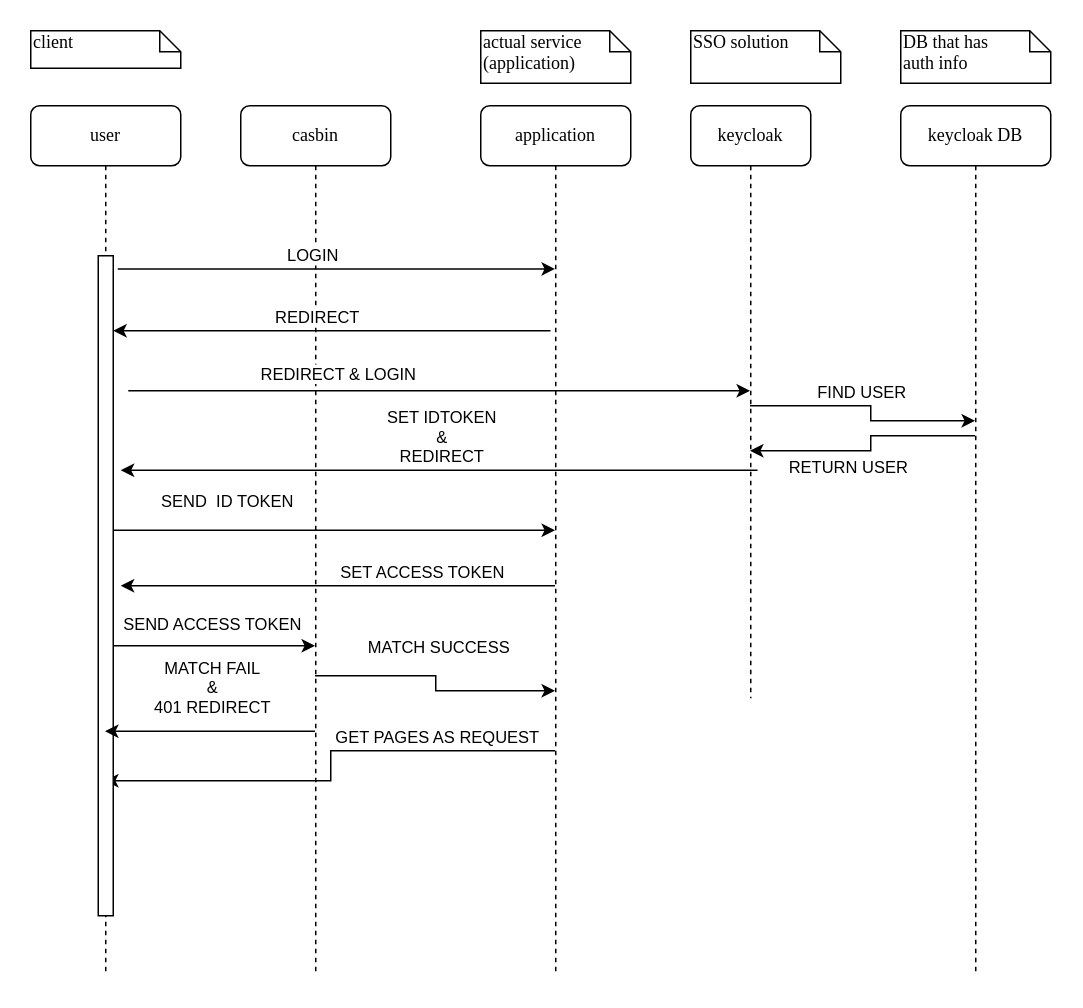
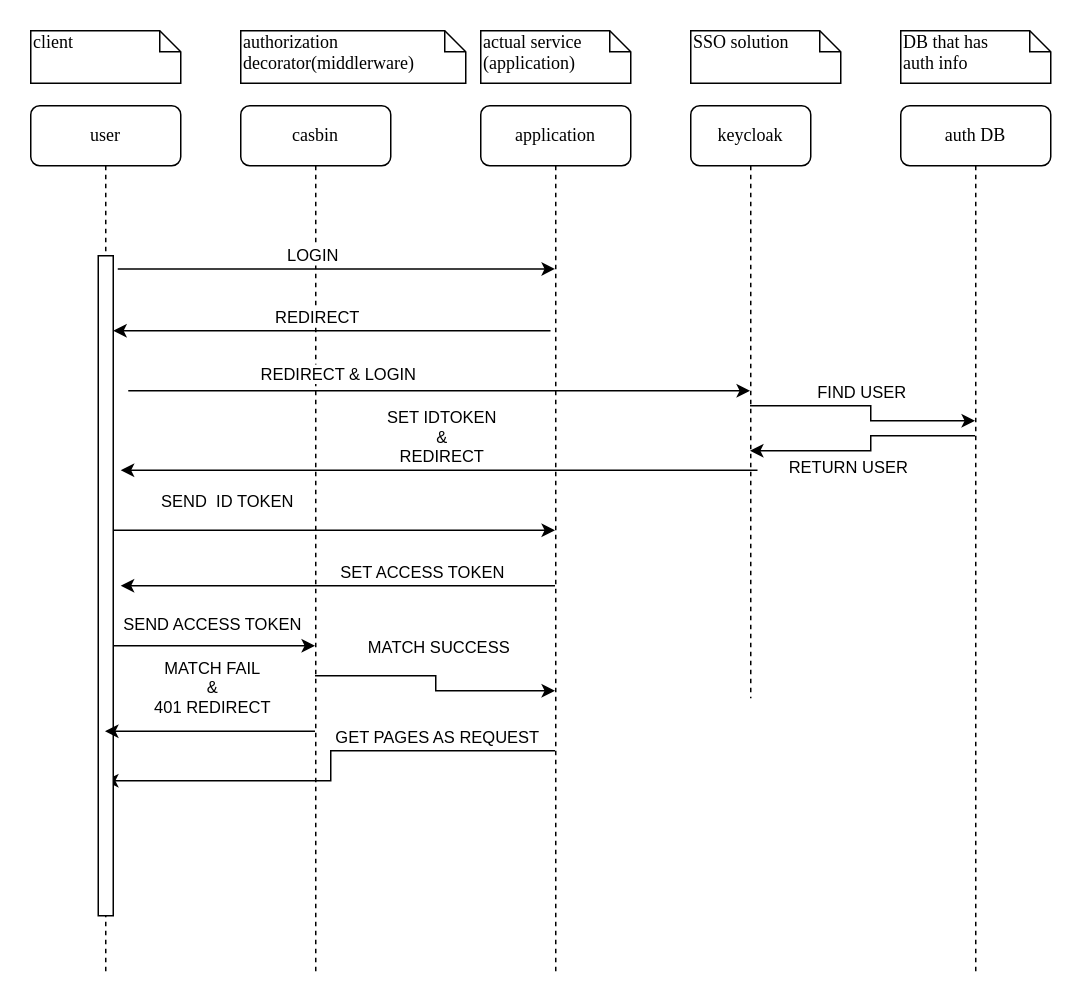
  <mxCell id="0" />
  <mxCell id="1" parent="0" />
  <mxCell id="2" style="edgeStyle=orthogonalEdgeStyle;rounded=0;orthogonalLoop=1;jettySize=auto;html=1;" parent="1" edge="1"><mxGeometry relative="1" as="geometry"><mxPoint x="209.5" y="450" as="sourcePoint" /><mxPoint x="369.5" y="460" as="targetPoint" /><Array as="points"><mxPoint x="290" y="450" /><mxPoint x="290" y="460" /></Array></mxGeometry></mxCell>
  <mxCell id="3" value="MATCH SUCCESS" style="edgeLabel;html=1;align=center;verticalAlign=middle;resizable=0;points=[];" parent="2" vertex="1" connectable="0"><mxGeometry x="-0.335" y="2" relative="1" as="geometry"><mxPoint x="25" y="-18" as="offset" /></mxGeometry></mxCell>
  <mxCell id="4" value="casbin" style="shape=umlLifeline;perimeter=lifelinePerimeter;whiteSpace=wrap;html=1;container=1;collapsible=0;recursiveResize=0;outlineConnect=0;rounded=1;shadow=0;comic=0;labelBackgroundColor=none;strokeWidth=1;fontFamily=Verdana;fontSize=12;align=center;" parent="1" vertex="1"><mxGeometry x="160" y="70" width="100" height="580" as="geometry" /></mxCell>
  <mxCell id="5" value="" style="edgeStyle=orthogonalEdgeStyle;rounded=0;orthogonalLoop=1;jettySize=auto;html=1;exitX=1.3;exitY=0.02;exitDx=0;exitDy=0;exitPerimeter=0;" parent="4" edge="1"><mxGeometry relative="1" as="geometry"><mxPoint x="206.5" y="150.0" as="sourcePoint" /><mxPoint x="-85" y="150.0" as="targetPoint" /><Array as="points"><mxPoint x="117" y="150.2" /><mxPoint x="117" y="150.2" /></Array></mxGeometry></mxCell>
  <mxCell id="6" value="REDIRECT" style="edgeLabel;html=1;align=center;verticalAlign=middle;resizable=0;points=[];" parent="5" vertex="1" connectable="0"><mxGeometry x="-0.164" y="1" relative="1" as="geometry"><mxPoint x="-34" y="-11" as="offset" /></mxGeometry></mxCell>
  <mxCell id="7" value="" style="edgeStyle=orthogonalEdgeStyle;rounded=0;orthogonalLoop=1;jettySize=auto;html=1;exitX=1.3;exitY=0.02;exitDx=0;exitDy=0;exitPerimeter=0;" parent="4" edge="1"><mxGeometry relative="1" as="geometry"><mxPoint x="-85" y="283" as="sourcePoint" /><mxPoint x="209.5" y="283" as="targetPoint" /><Array as="points"><mxPoint x="130" y="283" /><mxPoint x="130" y="283" /></Array></mxGeometry></mxCell>
  <mxCell id="8" value="SEND&amp;nbsp; ID TOKEN" style="edgeLabel;html=1;align=center;verticalAlign=middle;resizable=0;points=[];" parent="7" vertex="1" connectable="0"><mxGeometry x="-0.164" y="1" relative="1" as="geometry"><mxPoint x="-48" y="-19" as="offset" /></mxGeometry></mxCell>
  <mxCell id="9" value="" style="edgeStyle=orthogonalEdgeStyle;rounded=0;orthogonalLoop=1;jettySize=auto;html=1;exitX=1.3;exitY=0.02;exitDx=0;exitDy=0;exitPerimeter=0;" parent="4" edge="1"><mxGeometry relative="1" as="geometry"><mxPoint x="344.5" y="243" as="sourcePoint" /><mxPoint x="-80" y="243" as="targetPoint" /><Array as="points"><mxPoint x="225" y="243" /><mxPoint x="225" y="243" /></Array></mxGeometry></mxCell>
  <mxCell id="10" value="SET IDTOKEN &lt;br&gt;&amp;amp; &lt;br&gt;REDIRECT" style="edgeLabel;html=1;align=center;verticalAlign=middle;resizable=0;points=[];" parent="9" vertex="1" connectable="0"><mxGeometry x="-0.164" y="1" relative="1" as="geometry"><mxPoint x="-34" y="-24" as="offset" /></mxGeometry></mxCell>
  <mxCell id="11" style="edgeStyle=orthogonalEdgeStyle;rounded=0;orthogonalLoop=1;jettySize=auto;html=1;" parent="1" source="13" target="20" edge="1"><mxGeometry relative="1" as="geometry"><Array as="points"><mxPoint x="220" y="500" /><mxPoint x="220" y="520" /></Array></mxGeometry></mxCell>
  <mxCell id="12" value="GET PAGES AS REQUEST" style="edgeLabel;html=1;align=center;verticalAlign=middle;resizable=0;points=[];" parent="11" vertex="1" connectable="0"><mxGeometry x="-0.353" relative="1" as="geometry"><mxPoint x="25" y="-10" as="offset" /></mxGeometry></mxCell>
  <mxCell id="13" value="application" style="shape=umlLifeline;perimeter=lifelinePerimeter;whiteSpace=wrap;html=1;container=1;collapsible=0;recursiveResize=0;outlineConnect=0;rounded=1;shadow=0;comic=0;labelBackgroundColor=none;strokeWidth=1;fontFamily=Verdana;fontSize=12;align=center;" parent="1" vertex="1"><mxGeometry x="320" y="70" width="100" height="580" as="geometry" /></mxCell>
  <mxCell id="14" style="edgeStyle=orthogonalEdgeStyle;rounded=0;orthogonalLoop=1;jettySize=auto;html=1;" parent="1" source="16" target="19" edge="1"><mxGeometry relative="1" as="geometry"><Array as="points"><mxPoint x="580" y="270" /><mxPoint x="580" y="280" /></Array></mxGeometry></mxCell>
  <mxCell id="15" value="FIND USER" style="edgeLabel;html=1;align=center;verticalAlign=middle;resizable=0;points=[];" parent="14" vertex="1" connectable="0"><mxGeometry x="-0.3" y="1" relative="1" as="geometry"><mxPoint x="18" y="-9" as="offset" /></mxGeometry></mxCell>
  <mxCell id="16" value="keycloak" style="shape=umlLifeline;perimeter=lifelinePerimeter;whiteSpace=wrap;html=1;container=1;collapsible=0;recursiveResize=0;outlineConnect=0;rounded=1;shadow=0;comic=0;labelBackgroundColor=none;strokeWidth=1;fontFamily=Verdana;fontSize=12;align=center;" parent="1" vertex="1"><mxGeometry x="460" y="70" width="80" height="395" as="geometry" /></mxCell>
  <mxCell id="17" style="edgeStyle=orthogonalEdgeStyle;rounded=0;orthogonalLoop=1;jettySize=auto;html=1;" parent="1" source="19" target="16" edge="1"><mxGeometry relative="1" as="geometry"><Array as="points"><mxPoint x="580" y="290" /><mxPoint x="580" y="300" /></Array></mxGeometry></mxCell>
  <mxCell id="18" value="RETURN USER" style="edgeLabel;html=1;align=center;verticalAlign=middle;resizable=0;points=[];" parent="17" vertex="1" connectable="0"><mxGeometry x="0.287" y="2" relative="1" as="geometry"><mxPoint x="8" y="8" as="offset" /></mxGeometry></mxCell>
- <mxCell id="19" value="keycloak DB" style="shape=umlLifeline;perimeter=lifelinePerimeter;whiteSpace=wrap;html=1;container=1;collapsible=0;recursiveResize=0;outlineConnect=0;rounded=1;shadow=0;comic=0;labelBackgroundColor=none;strokeWidth=1;fontFamily=Verdana;fontSize=12;align=center;" parent="1" vertex="1"><mxGeometry x="600" y="70" width="100" height="580" as="geometry" /></mxCell>
+ <mxCell id="19" value="auth DB" style="shape=umlLifeline;perimeter=lifelinePerimeter;whiteSpace=wrap;html=1;container=1;collapsible=0;recursiveResize=0;outlineConnect=0;rounded=1;shadow=0;comic=0;labelBackgroundColor=none;strokeWidth=1;fontFamily=Verdana;fontSize=12;align=center;" parent="1" vertex="1"><mxGeometry x="600" y="70" width="100" height="580" as="geometry" /></mxCell>
  <mxCell id="20" value="user" style="shape=umlLifeline;perimeter=lifelinePerimeter;whiteSpace=wrap;html=1;container=1;collapsible=0;recursiveResize=0;outlineConnect=0;rounded=1;shadow=0;comic=0;labelBackgroundColor=none;strokeWidth=1;fontFamily=Verdana;fontSize=12;align=center;" parent="1" vertex="1"><mxGeometry x="20" y="70" width="100" height="580" as="geometry" /></mxCell>
  <mxCell id="21" value="" style="html=1;points=[];perimeter=orthogonalPerimeter;rounded=0;shadow=0;comic=0;labelBackgroundColor=none;strokeWidth=1;fontFamily=Verdana;fontSize=12;align=center;" parent="20" vertex="1"><mxGeometry x="45" y="100" width="10" height="440" as="geometry" /></mxCell>
- <mxCell id="22" value="client" style="shape=note;whiteSpace=wrap;html=1;size=14;verticalAlign=top;align=left;spacingTop=-6;rounded=0;shadow=0;comic=0;labelBackgroundColor=none;strokeWidth=1;fontFamily=Verdana;fontSize=12" parent="1" vertex="1"><mxGeometry x="20" y="20" width="100" height="25" as="geometry" /></mxCell>
+ <mxCell id="22" value="client" style="shape=note;whiteSpace=wrap;html=1;size=14;verticalAlign=top;align=left;spacingTop=-6;rounded=0;shadow=0;comic=0;labelBackgroundColor=none;strokeWidth=1;fontFamily=Verdana;fontSize=12" parent="1" vertex="1"><mxGeometry x="20" y="20" width="100" height="35" as="geometry" /></mxCell>
+ <mxCell id="23" value="authorization decorator(middlerware)" style="shape=note;whiteSpace=wrap;html=1;size=14;verticalAlign=top;align=left;spacingTop=-6;rounded=0;shadow=0;comic=0;labelBackgroundColor=none;strokeWidth=1;fontFamily=Verdana;fontSize=12" parent="1" vertex="1"><mxGeometry x="160" y="20" width="150" height="35" as="geometry" /></mxCell>
  <mxCell id="24" value="actual service&lt;br&gt;(application)" style="shape=note;whiteSpace=wrap;html=1;size=14;verticalAlign=top;align=left;spacingTop=-6;rounded=0;shadow=0;comic=0;labelBackgroundColor=none;strokeWidth=1;fontFamily=Verdana;fontSize=12" parent="1" vertex="1"><mxGeometry x="320" y="20" width="100" height="35" as="geometry" /></mxCell>
  <mxCell id="25" value="SSO solution" style="shape=note;whiteSpace=wrap;html=1;size=14;verticalAlign=top;align=left;spacingTop=-6;rounded=0;shadow=0;comic=0;labelBackgroundColor=none;strokeWidth=1;fontFamily=Verdana;fontSize=12" parent="1" vertex="1"><mxGeometry x="460" y="20" width="100" height="35" as="geometry" /></mxCell>
  <mxCell id="26" value="DB that has&lt;br&gt;auth info" style="shape=note;whiteSpace=wrap;html=1;size=14;verticalAlign=top;align=left;spacingTop=-6;rounded=0;shadow=0;comic=0;labelBackgroundColor=none;strokeWidth=1;fontFamily=Verdana;fontSize=12" parent="1" vertex="1"><mxGeometry x="600" y="20" width="100" height="35" as="geometry" /></mxCell>
  <mxCell id="27" value="" style="edgeStyle=orthogonalEdgeStyle;rounded=0;orthogonalLoop=1;jettySize=auto;html=1;exitX=1.3;exitY=0.02;exitDx=0;exitDy=0;exitPerimeter=0;" parent="1" source="21" target="13" edge="1"><mxGeometry relative="1" as="geometry"><Array as="points"><mxPoint x="280" y="179" /><mxPoint x="280" y="179" /></Array></mxGeometry></mxCell>
  <mxCell id="28" value="LOGIN" style="edgeLabel;html=1;align=center;verticalAlign=middle;resizable=0;points=[];" parent="27" vertex="1" connectable="0"><mxGeometry x="-0.164" y="1" relative="1" as="geometry"><mxPoint x="7" y="-8" as="offset" /></mxGeometry></mxCell>
  <mxCell id="29" value="" style="edgeStyle=orthogonalEdgeStyle;rounded=0;orthogonalLoop=1;jettySize=auto;html=1;exitX=1.3;exitY=0.02;exitDx=0;exitDy=0;exitPerimeter=0;" parent="1" target="16" edge="1"><mxGeometry relative="1" as="geometry"><mxPoint x="85" y="260" as="sourcePoint" /><mxPoint x="376.5" y="260" as="targetPoint" /><Array as="points"><mxPoint x="390" y="260" /><mxPoint x="390" y="260" /></Array></mxGeometry></mxCell>
  <mxCell id="30" value="REDIRECT &amp;amp; LOGIN" style="edgeLabel;html=1;align=center;verticalAlign=middle;resizable=0;points=[];" parent="29" vertex="1" connectable="0"><mxGeometry x="-0.164" y="1" relative="1" as="geometry"><mxPoint x="-34" y="-11" as="offset" /></mxGeometry></mxCell>
  <mxCell id="31" style="edgeStyle=orthogonalEdgeStyle;rounded=0;orthogonalLoop=1;jettySize=auto;html=1;" parent="1" source="21" target="4" edge="1"><mxGeometry relative="1" as="geometry"><Array as="points"><mxPoint x="100" y="430" /><mxPoint x="100" y="430" /></Array></mxGeometry></mxCell>
  <mxCell id="32" value="SEND ACCESS TOKEN" style="edgeLabel;html=1;align=center;verticalAlign=middle;resizable=0;points=[];" parent="31" vertex="1" connectable="0"><mxGeometry x="-0.316" relative="1" as="geometry"><mxPoint x="19" y="-15" as="offset" /></mxGeometry></mxCell>
  <mxCell id="33" style="edgeStyle=orthogonalEdgeStyle;rounded=0;orthogonalLoop=1;jettySize=auto;html=1;" parent="1" edge="1"><mxGeometry relative="1" as="geometry"><mxPoint x="209.5" y="487" as="sourcePoint" /><mxPoint x="69.5" y="487" as="targetPoint" /><Array as="points"><mxPoint x="120" y="487" /><mxPoint x="120" y="487" /></Array></mxGeometry></mxCell>
  <mxCell id="34" value="MATCH FAIL&lt;br&gt;&amp;amp;&lt;br&gt;401 REDIRECT" style="edgeLabel;html=1;align=center;verticalAlign=middle;resizable=0;points=[];" parent="33" vertex="1" connectable="0"><mxGeometry x="-0.166" y="-2" relative="1" as="geometry"><mxPoint x="-11" y="-28" as="offset" /></mxGeometry></mxCell>
  <mxCell id="35" style="edgeStyle=orthogonalEdgeStyle;rounded=0;orthogonalLoop=1;jettySize=auto;html=1;" parent="1" edge="1"><mxGeometry relative="1" as="geometry"><mxPoint x="369.5" y="390" as="sourcePoint" /><mxPoint x="80" y="390" as="targetPoint" /><Array as="points"><mxPoint x="130" y="390" /><mxPoint x="130" y="390" /></Array></mxGeometry></mxCell>
  <mxCell id="36" value="SET ACCESS TOKEN" style="edgeLabel;html=1;align=center;verticalAlign=middle;resizable=0;points=[];" parent="35" vertex="1" connectable="0"><mxGeometry x="-0.303" y="1" relative="1" as="geometry"><mxPoint x="12" y="-11" as="offset" /></mxGeometry></mxCell>
